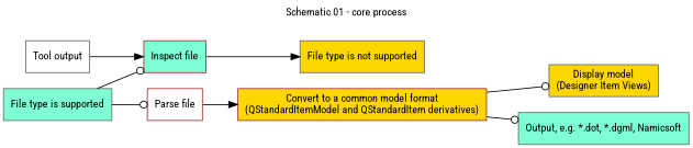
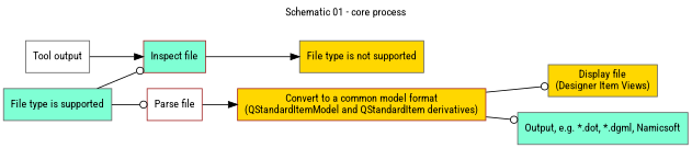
  strict digraph {
    compound=true
    fontname="Roboto Condensed"
    fontsize=12
    label="Schematic 01 - core process"
    labelloc=t
    rankdir=LR
    node [color=gray40 fillcolor=aquamarine fontcolor=Black fontname="Roboto Condensed" fontsize=12 shape=box style="solid,filled"]
    edge [arrowhead=odot color=Black fontname="Roboto Condensed"]
    n1 [fillcolor=white label="Tool output"]
    n2 [color=brown label="Inspect file"]
    n3 [fillcolor=gold label="File type is not supported"]
    n4 [label="File type is supported"]
    n5 [color=brown fillcolor=white label="Parse file"]
    n6 [color=brown fillcolor=gold label="Convert to a common model format\n(QStandardItemModel and QStandardItem derivatives)"]
-   n7 [fillcolor=gold label="Display model\n(Designer Item Views)"]
+   n7 [fillcolor=gold label="Display file\n(Designer Item Views)"]
    n8 [label="Output, e.g. *.dot, *.dgml, Namicsoft"]
    n1 -> n2 [arrowhead=normal]
    n2 -> n3 [arrowhead=normal]
    n4 -> n2
    n4 -> n5
    n5 -> n6 [arrowhead=normal]
    n6 -> n7
    n6 -> n8
  }
